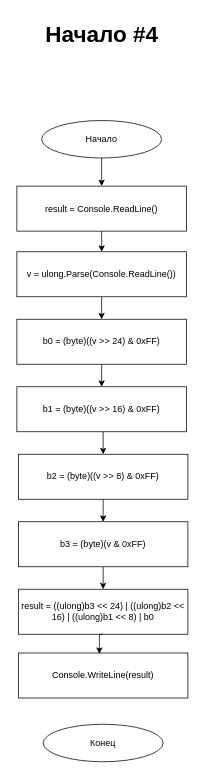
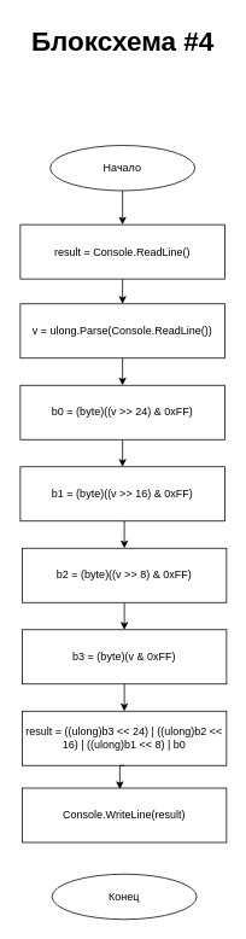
  <mxCell id="0" />
  <mxCell id="1" parent="0" />
  <mxCell id="2" style="edgeStyle=orthogonalEdgeStyle;rounded=0;orthogonalLoop=1;jettySize=auto;html=1;exitX=0.5;exitY=1;exitDx=0;exitDy=0;entryX=0.5;entryY=0;entryDx=0;entryDy=0;" edge="1" parent="1" source="3" target="7"><mxGeometry relative="1" as="geometry" /></mxCell>
  <mxCell id="3" value="Начало" style="ellipse;whiteSpace=wrap;html=1;" vertex="1" parent="1"><mxGeometry x="55" y="160" width="160" height="50" as="geometry" /></mxCell>
  <mxCell id="4" value="Конец" style="ellipse;whiteSpace=wrap;html=1;" vertex="1" parent="1"><mxGeometry x="57" y="965" width="160" height="50" as="geometry" /></mxCell>
- <mxCell id="5" value="&lt;font style=&quot;font-size: 30px;&quot;&gt;&lt;b style=&quot;&quot;&gt;Начало #4&lt;/b&gt;&lt;/font&gt;" style="text;html=1;align=center;verticalAlign=middle;resizable=0;points=[];autosize=1;strokeColor=none;fillColor=none;" vertex="1" parent="1"><mxGeometry x="20" y="20" width="230" height="50" as="geometry" /></mxCell>
+ <mxCell id="5" value="&lt;font style=&quot;font-size: 30px;&quot;&gt;&lt;b style=&quot;&quot;&gt;Блоксхема #4&lt;/b&gt;&lt;/font&gt;" style="text;html=1;align=center;verticalAlign=middle;resizable=0;points=[];autosize=1;strokeColor=none;fillColor=none;" vertex="1" parent="1"><mxGeometry x="20" y="20" width="230" height="50" as="geometry" /></mxCell>
  <mxCell id="6" style="edgeStyle=orthogonalEdgeStyle;rounded=0;orthogonalLoop=1;jettySize=auto;html=1;exitX=0.5;exitY=1;exitDx=0;exitDy=0;entryX=0.5;entryY=0;entryDx=0;entryDy=0;" edge="1" parent="1" source="7" target="9"><mxGeometry relative="1" as="geometry" /></mxCell>
  <mxCell id="7" value="result = Console.ReadLine()" style="rounded=0;whiteSpace=wrap;html=1;" vertex="1" parent="1"><mxGeometry x="22" y="247.5" width="226" height="60" as="geometry" /></mxCell>
  <mxCell id="8" style="edgeStyle=orthogonalEdgeStyle;rounded=0;orthogonalLoop=1;jettySize=auto;html=1;exitX=0.5;exitY=1;exitDx=0;exitDy=0;entryX=0.5;entryY=0;entryDx=0;entryDy=0;" edge="1" parent="1" source="9" target="11"><mxGeometry relative="1" as="geometry" /></mxCell>
  <mxCell id="9" value="v = ulong.Parse(Console.ReadLine())" style="rounded=0;whiteSpace=wrap;html=1;" vertex="1" parent="1"><mxGeometry x="22" y="335" width="226" height="60" as="geometry" /></mxCell>
  <mxCell id="10" style="edgeStyle=orthogonalEdgeStyle;rounded=0;orthogonalLoop=1;jettySize=auto;html=1;exitX=0.5;exitY=1;exitDx=0;exitDy=0;entryX=0.5;entryY=0;entryDx=0;entryDy=0;" edge="1" parent="1" source="11" target="13"><mxGeometry relative="1" as="geometry" /></mxCell>
  <mxCell id="11" value="b0 = (byte)((v &amp;gt;&amp;gt; 24) &amp;amp; 0xFF)" style="rounded=0;whiteSpace=wrap;html=1;" vertex="1" parent="1"><mxGeometry x="22" y="425" width="226" height="60" as="geometry" /></mxCell>
  <mxCell id="12" style="edgeStyle=orthogonalEdgeStyle;rounded=0;orthogonalLoop=1;jettySize=auto;html=1;exitX=0.5;exitY=1;exitDx=0;exitDy=0;entryX=0.5;entryY=0;entryDx=0;entryDy=0;" edge="1" parent="1" source="13" target="15"><mxGeometry relative="1" as="geometry" /></mxCell>
  <mxCell id="13" value="b1 = (byte)((v &amp;gt;&amp;gt; 16) &amp;amp; 0xFF)" style="rounded=0;whiteSpace=wrap;html=1;" vertex="1" parent="1"><mxGeometry x="22" y="515" width="226" height="60" as="geometry" /></mxCell>
  <mxCell id="14" style="edgeStyle=orthogonalEdgeStyle;rounded=0;orthogonalLoop=1;jettySize=auto;html=1;exitX=0.5;exitY=1;exitDx=0;exitDy=0;entryX=0.5;entryY=0;entryDx=0;entryDy=0;" edge="1" parent="1" source="15" target="17"><mxGeometry relative="1" as="geometry" /></mxCell>
  <mxCell id="15" value="b2 = (byte)((v &amp;gt;&amp;gt; 8) &amp;amp; 0xFF)" style="rounded=0;whiteSpace=wrap;html=1;" vertex="1" parent="1"><mxGeometry x="24" y="605" width="226" height="60" as="geometry" /></mxCell>
  <mxCell id="16" style="edgeStyle=orthogonalEdgeStyle;rounded=0;orthogonalLoop=1;jettySize=auto;html=1;exitX=0.5;exitY=1;exitDx=0;exitDy=0;entryX=0.5;entryY=0;entryDx=0;entryDy=0;" edge="1" parent="1" source="17" target="18"><mxGeometry relative="1" as="geometry" /></mxCell>
  <mxCell id="17" value="b3 = (byte)(v &amp;amp; 0xFF)" style="rounded=0;whiteSpace=wrap;html=1;" vertex="1" parent="1"><mxGeometry x="24" y="695" width="226" height="60" as="geometry" /></mxCell>
  <mxCell id="18" value="result = ((ulong)b3 &amp;lt;&amp;lt; 24) | ((ulong)b2 &amp;lt;&amp;lt; 16) | ((ulong)b1 &amp;lt;&amp;lt; 8) | b0" style="rounded=0;whiteSpace=wrap;html=1;" vertex="1" parent="1"><mxGeometry x="24" y="785" width="226" height="60" as="geometry" /></mxCell>
  <mxCell id="19" value="Console.WriteLine(result)" style="rounded=0;whiteSpace=wrap;html=1;" vertex="1" parent="1"><mxGeometry x="24" y="870" width="226" height="60" as="geometry" /></mxCell>
  <mxCell id="20" style="edgeStyle=orthogonalEdgeStyle;rounded=0;orthogonalLoop=1;jettySize=auto;html=1;exitX=0.5;exitY=1;exitDx=0;exitDy=0;entryX=0.478;entryY=0.019;entryDx=0;entryDy=0;entryPerimeter=0;" edge="1" parent="1" source="18" target="19"><mxGeometry relative="1" as="geometry" /></mxCell>
